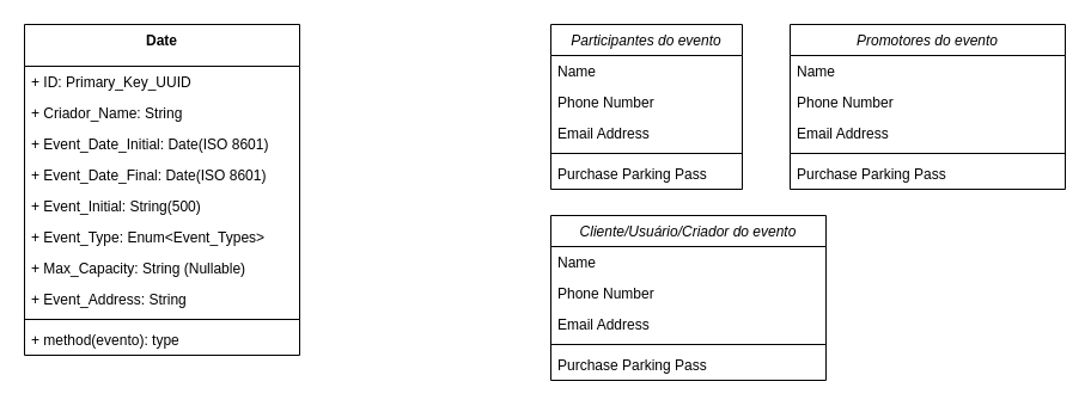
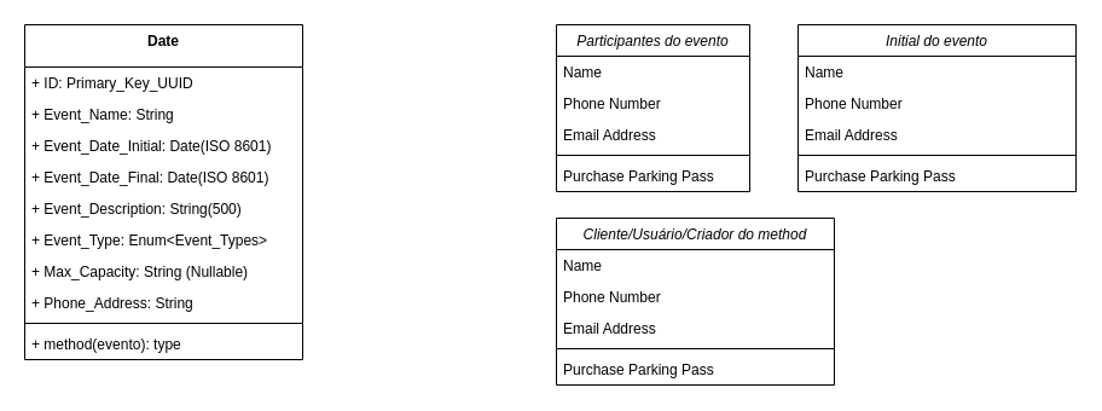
  <mxCell id="0" />
  <mxCell id="1" parent="0" />
  <mxCell id="2" value="Participantes do evento" style="swimlane;fontStyle=2;align=center;verticalAlign=top;childLayout=stackLayout;horizontal=1;startSize=26;horizontalStack=0;resizeParent=1;resizeLast=0;collapsible=1;marginBottom=0;rounded=0;shadow=0;strokeWidth=1;" vertex="1" parent="1"><mxGeometry x="460" y="20" width="160" height="138" as="geometry"><mxRectangle x="230" y="140" width="160" height="26" as="alternateBounds" /></mxGeometry></mxCell>
  <mxCell id="3" value="Name" style="text;align=left;verticalAlign=top;spacingLeft=4;spacingRight=4;overflow=hidden;rotatable=0;points=[[0,0.5],[1,0.5]];portConstraint=eastwest;" vertex="1" parent="2"><mxGeometry y="26" width="160" height="26" as="geometry" /></mxCell>
  <mxCell id="4" value="Phone Number" style="text;align=left;verticalAlign=top;spacingLeft=4;spacingRight=4;overflow=hidden;rotatable=0;points=[[0,0.5],[1,0.5]];portConstraint=eastwest;rounded=0;shadow=0;html=0;" vertex="1" parent="2"><mxGeometry y="52" width="160" height="26" as="geometry" /></mxCell>
  <mxCell id="5" value="Email Address" style="text;align=left;verticalAlign=top;spacingLeft=4;spacingRight=4;overflow=hidden;rotatable=0;points=[[0,0.5],[1,0.5]];portConstraint=eastwest;rounded=0;shadow=0;html=0;" vertex="1" parent="2"><mxGeometry y="78" width="160" height="26" as="geometry" /></mxCell>
  <mxCell id="6" value="" style="line;html=1;strokeWidth=1;align=left;verticalAlign=middle;spacingTop=-1;spacingLeft=3;spacingRight=3;rotatable=0;labelPosition=right;points=[];portConstraint=eastwest;" vertex="1" parent="2"><mxGeometry y="104" width="160" height="8" as="geometry" /></mxCell>
  <mxCell id="7" value="Purchase Parking Pass" style="text;align=left;verticalAlign=top;spacingLeft=4;spacingRight=4;overflow=hidden;rotatable=0;points=[[0,0.5],[1,0.5]];portConstraint=eastwest;" vertex="1" parent="2"><mxGeometry y="112" width="160" height="26" as="geometry" /></mxCell>
- <mxCell id="8" value="Cliente/Usuário/Criador do evento&#10;" style="swimlane;fontStyle=2;align=center;verticalAlign=top;childLayout=stackLayout;horizontal=1;startSize=26;horizontalStack=0;resizeParent=1;resizeLast=0;collapsible=1;marginBottom=0;rounded=0;shadow=0;strokeWidth=1;" vertex="1" parent="1"><mxGeometry x="460" y="180" width="230" height="138" as="geometry"><mxRectangle x="230" y="140" width="160" height="26" as="alternateBounds" /></mxGeometry></mxCell>
+ <mxCell id="8" value="Cliente/Usuário/Criador do method&#10;" style="swimlane;fontStyle=2;align=center;verticalAlign=top;childLayout=stackLayout;horizontal=1;startSize=26;horizontalStack=0;resizeParent=1;resizeLast=0;collapsible=1;marginBottom=0;rounded=0;shadow=0;strokeWidth=1;" vertex="1" parent="1"><mxGeometry x="460" y="180" width="230" height="138" as="geometry"><mxRectangle x="230" y="140" width="160" height="26" as="alternateBounds" /></mxGeometry></mxCell>
  <mxCell id="9" value="Name" style="text;align=left;verticalAlign=top;spacingLeft=4;spacingRight=4;overflow=hidden;rotatable=0;points=[[0,0.5],[1,0.5]];portConstraint=eastwest;" vertex="1" parent="8"><mxGeometry y="26" width="230" height="26" as="geometry" /></mxCell>
  <mxCell id="10" value="Phone Number" style="text;align=left;verticalAlign=top;spacingLeft=4;spacingRight=4;overflow=hidden;rotatable=0;points=[[0,0.5],[1,0.5]];portConstraint=eastwest;rounded=0;shadow=0;html=0;" vertex="1" parent="8"><mxGeometry y="52" width="230" height="26" as="geometry" /></mxCell>
  <mxCell id="11" value="Email Address" style="text;align=left;verticalAlign=top;spacingLeft=4;spacingRight=4;overflow=hidden;rotatable=0;points=[[0,0.5],[1,0.5]];portConstraint=eastwest;rounded=0;shadow=0;html=0;" vertex="1" parent="8"><mxGeometry y="78" width="230" height="26" as="geometry" /></mxCell>
  <mxCell id="12" value="" style="line;html=1;strokeWidth=1;align=left;verticalAlign=middle;spacingTop=-1;spacingLeft=3;spacingRight=3;rotatable=0;labelPosition=right;points=[];portConstraint=eastwest;" vertex="1" parent="8"><mxGeometry y="104" width="230" height="8" as="geometry" /></mxCell>
  <mxCell id="13" value="Purchase Parking Pass" style="text;align=left;verticalAlign=top;spacingLeft=4;spacingRight=4;overflow=hidden;rotatable=0;points=[[0,0.5],[1,0.5]];portConstraint=eastwest;" vertex="1" parent="8"><mxGeometry y="112" width="230" height="26" as="geometry" /></mxCell>
- <mxCell id="14" value="Promotores do evento" style="swimlane;fontStyle=2;align=center;verticalAlign=top;childLayout=stackLayout;horizontal=1;startSize=26;horizontalStack=0;resizeParent=1;resizeLast=0;collapsible=1;marginBottom=0;rounded=0;shadow=0;strokeWidth=1;" vertex="1" parent="1"><mxGeometry x="660" y="20" width="230" height="138" as="geometry"><mxRectangle x="230" y="140" width="160" height="26" as="alternateBounds" /></mxGeometry></mxCell>
+ <mxCell id="14" value="Initial do evento" style="swimlane;fontStyle=2;align=center;verticalAlign=top;childLayout=stackLayout;horizontal=1;startSize=26;horizontalStack=0;resizeParent=1;resizeLast=0;collapsible=1;marginBottom=0;rounded=0;shadow=0;strokeWidth=1;" vertex="1" parent="1"><mxGeometry x="660" y="20" width="230" height="138" as="geometry"><mxRectangle x="230" y="140" width="160" height="26" as="alternateBounds" /></mxGeometry></mxCell>
  <mxCell id="15" value="Name" style="text;align=left;verticalAlign=top;spacingLeft=4;spacingRight=4;overflow=hidden;rotatable=0;points=[[0,0.5],[1,0.5]];portConstraint=eastwest;" vertex="1" parent="14"><mxGeometry y="26" width="230" height="26" as="geometry" /></mxCell>
  <mxCell id="16" value="Phone Number" style="text;align=left;verticalAlign=top;spacingLeft=4;spacingRight=4;overflow=hidden;rotatable=0;points=[[0,0.5],[1,0.5]];portConstraint=eastwest;rounded=0;shadow=0;html=0;" vertex="1" parent="14"><mxGeometry y="52" width="230" height="26" as="geometry" /></mxCell>
  <mxCell id="17" value="Email Address" style="text;align=left;verticalAlign=top;spacingLeft=4;spacingRight=4;overflow=hidden;rotatable=0;points=[[0,0.5],[1,0.5]];portConstraint=eastwest;rounded=0;shadow=0;html=0;" vertex="1" parent="14"><mxGeometry y="78" width="230" height="26" as="geometry" /></mxCell>
  <mxCell id="18" value="" style="line;html=1;strokeWidth=1;align=left;verticalAlign=middle;spacingTop=-1;spacingLeft=3;spacingRight=3;rotatable=0;labelPosition=right;points=[];portConstraint=eastwest;" vertex="1" parent="14"><mxGeometry y="104" width="230" height="8" as="geometry" /></mxCell>
  <mxCell id="19" value="Purchase Parking Pass" style="text;align=left;verticalAlign=top;spacingLeft=4;spacingRight=4;overflow=hidden;rotatable=0;points=[[0,0.5],[1,0.5]];portConstraint=eastwest;" vertex="1" parent="14"><mxGeometry y="112" width="230" height="26" as="geometry" /></mxCell>
  <mxCell id="20" value="Date" style="swimlane;fontStyle=1;align=center;verticalAlign=top;childLayout=stackLayout;horizontal=1;startSize=35;horizontalStack=0;resizeParent=1;resizeParentMax=0;resizeLast=0;collapsible=1;marginBottom=0;rounded=0;arcSize=21;resizeWidth=1;resizeHeight=1;" vertex="1" parent="1"><mxGeometry x="20" y="20" width="230" height="277" as="geometry" /></mxCell>
  <mxCell id="21" value="+ ID: Primary_Key_UUID" style="text;strokeColor=none;fillColor=none;align=left;verticalAlign=top;spacingLeft=4;spacingRight=4;overflow=hidden;rotatable=0;points=[[0,0.5],[1,0.5]];portConstraint=eastwest;rounded=0;" vertex="1" parent="20"><mxGeometry y="35" width="230" height="26" as="geometry" /></mxCell>
- <mxCell id="22" value="+ Criador_Name: String&#10;" style="text;strokeColor=none;fillColor=none;align=left;verticalAlign=top;spacingLeft=4;spacingRight=4;overflow=hidden;rotatable=0;points=[[0,0.5],[1,0.5]];portConstraint=eastwest;rounded=0;" vertex="1" parent="20"><mxGeometry y="61" width="230" height="26" as="geometry" /></mxCell>
+ <mxCell id="22" value="+ Event_Name: String&#10;" style="text;strokeColor=none;fillColor=none;align=left;verticalAlign=top;spacingLeft=4;spacingRight=4;overflow=hidden;rotatable=0;points=[[0,0.5],[1,0.5]];portConstraint=eastwest;rounded=0;" vertex="1" parent="20"><mxGeometry y="61" width="230" height="26" as="geometry" /></mxCell>
  <mxCell id="23" value="+ Event_Date_Initial: Date(ISO 8601)" style="text;strokeColor=none;fillColor=none;align=left;verticalAlign=top;spacingLeft=4;spacingRight=4;overflow=hidden;rotatable=0;points=[[0,0.5],[1,0.5]];portConstraint=eastwest;rounded=0;" vertex="1" parent="20"><mxGeometry y="87" width="230" height="26" as="geometry" /></mxCell>
  <mxCell id="24" value="+ Event_Date_Final: Date(ISO 8601)" style="text;strokeColor=none;fillColor=none;align=left;verticalAlign=top;spacingLeft=4;spacingRight=4;overflow=hidden;rotatable=0;points=[[0,0.5],[1,0.5]];portConstraint=eastwest;rounded=0;" vertex="1" parent="20"><mxGeometry y="113" width="230" height="26" as="geometry" /></mxCell>
- <mxCell id="25" value="+ Event_Initial: String(500)&#10;" style="text;strokeColor=none;fillColor=none;align=left;verticalAlign=top;spacingLeft=4;spacingRight=4;overflow=hidden;rotatable=0;points=[[0,0.5],[1,0.5]];portConstraint=eastwest;rounded=0;" vertex="1" parent="20"><mxGeometry y="139" width="230" height="26" as="geometry" /></mxCell>
+ <mxCell id="25" value="+ Event_Description: String(500)&#10;" style="text;strokeColor=none;fillColor=none;align=left;verticalAlign=top;spacingLeft=4;spacingRight=4;overflow=hidden;rotatable=0;points=[[0,0.5],[1,0.5]];portConstraint=eastwest;rounded=0;" vertex="1" parent="20"><mxGeometry y="139" width="230" height="26" as="geometry" /></mxCell>
  <mxCell id="26" value="+ Event_Type: Enum&lt;Event_Types&gt;&#10;" style="text;strokeColor=none;fillColor=none;align=left;verticalAlign=top;spacingLeft=4;spacingRight=4;overflow=hidden;rotatable=0;points=[[0,0.5],[1,0.5]];portConstraint=eastwest;rounded=0;" vertex="1" parent="20"><mxGeometry y="165" width="230" height="26" as="geometry" /></mxCell>
  <mxCell id="27" value="+ Max_Capacity: String (Nullable)" style="text;strokeColor=none;fillColor=none;align=left;verticalAlign=top;spacingLeft=4;spacingRight=4;overflow=hidden;rotatable=0;points=[[0,0.5],[1,0.5]];portConstraint=eastwest;rounded=0;" vertex="1" parent="20"><mxGeometry y="191" width="230" height="26" as="geometry" /></mxCell>
- <mxCell id="28" value="+ Event_Address: String" style="text;strokeColor=none;fillColor=none;align=left;verticalAlign=top;spacingLeft=4;spacingRight=4;overflow=hidden;rotatable=0;points=[[0,0.5],[1,0.5]];portConstraint=eastwest;rounded=0;" vertex="1" parent="20"><mxGeometry y="217" width="230" height="26" as="geometry" /></mxCell>
+ <mxCell id="28" value="+ Phone_Address: String" style="text;strokeColor=none;fillColor=none;align=left;verticalAlign=top;spacingLeft=4;spacingRight=4;overflow=hidden;rotatable=0;points=[[0,0.5],[1,0.5]];portConstraint=eastwest;rounded=0;" vertex="1" parent="20"><mxGeometry y="217" width="230" height="26" as="geometry" /></mxCell>
  <mxCell id="29" value="" style="line;strokeWidth=1;fillColor=none;align=left;verticalAlign=middle;spacingTop=-1;spacingLeft=3;spacingRight=3;rotatable=0;labelPosition=right;points=[];portConstraint=eastwest;rounded=0;" vertex="1" parent="20"><mxGeometry y="243" width="230" height="8" as="geometry" /></mxCell>
  <mxCell id="30" value="+ method(evento): type" style="text;strokeColor=none;fillColor=none;align=left;verticalAlign=top;spacingLeft=4;spacingRight=4;overflow=hidden;rotatable=0;points=[[0,0.5],[1,0.5]];portConstraint=eastwest;rounded=0;" vertex="1" parent="20"><mxGeometry y="251" width="230" height="26" as="geometry" /></mxCell>
